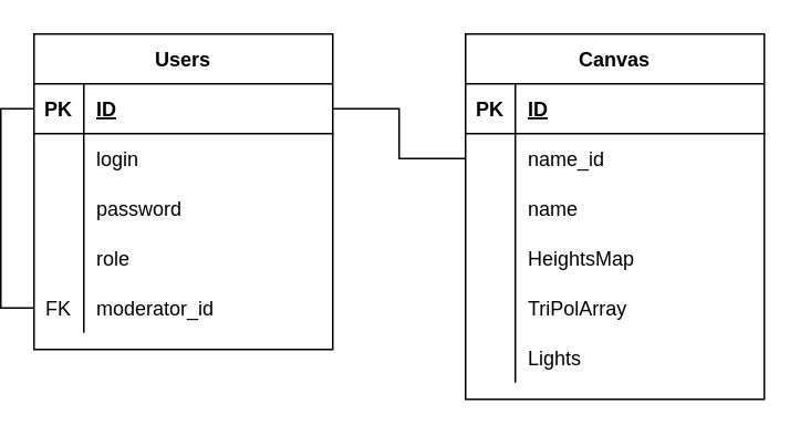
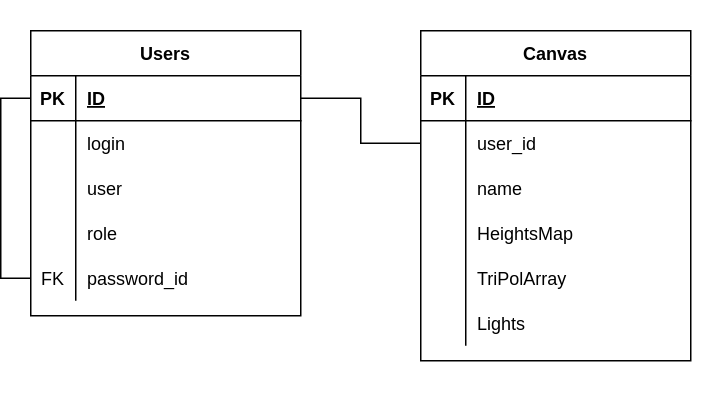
  <mxCell id="0" />
  <mxCell id="1" parent="0" />
  <mxCell id="2" style="edgeStyle=orthogonalEdgeStyle;rounded=0;orthogonalLoop=1;jettySize=auto;html=1;endArrow=none;" edge="1" parent="1" source="24" target="4"><mxGeometry relative="1" as="geometry" /></mxCell>
  <mxCell id="3" value="Users" style="shape=table;startSize=30;container=1;collapsible=1;childLayout=tableLayout;fixedRows=1;rowLines=0;fontStyle=1;align=center;resizeLast=1;" vertex="1" parent="1"><mxGeometry x="20" y="20" width="180" height="190" as="geometry" /></mxCell>
  <mxCell id="4" value="" style="shape=tableRow;horizontal=0;startSize=0;swimlaneHead=0;swimlaneBody=0;fillColor=none;collapsible=0;dropTarget=0;points=[[0,0.5],[1,0.5]];portConstraint=eastwest;top=0;left=0;right=0;bottom=1;" vertex="1" parent="3"><mxGeometry y="30" width="180" height="30" as="geometry" /></mxCell>
  <mxCell id="5" value="PK" style="shape=partialRectangle;connectable=0;fillColor=none;top=0;left=0;bottom=0;right=0;fontStyle=1;overflow=hidden;" vertex="1" parent="4"><mxGeometry width="30" height="30" as="geometry"><mxRectangle width="30" height="30" as="alternateBounds" /></mxGeometry></mxCell>
  <mxCell id="6" value="ID" style="shape=partialRectangle;connectable=0;fillColor=none;top=0;left=0;bottom=0;right=0;align=left;spacingLeft=6;fontStyle=5;overflow=hidden;" vertex="1" parent="4"><mxGeometry x="30" width="150" height="30" as="geometry"><mxRectangle width="150" height="30" as="alternateBounds" /></mxGeometry></mxCell>
  <mxCell id="7" value="" style="shape=tableRow;horizontal=0;startSize=0;swimlaneHead=0;swimlaneBody=0;fillColor=none;collapsible=0;dropTarget=0;points=[[0,0.5],[1,0.5]];portConstraint=eastwest;top=0;left=0;right=0;bottom=0;" vertex="1" parent="3"><mxGeometry y="60" width="180" height="30" as="geometry" /></mxCell>
  <mxCell id="8" value="" style="shape=partialRectangle;connectable=0;fillColor=none;top=0;left=0;bottom=0;right=0;editable=1;overflow=hidden;" vertex="1" parent="7"><mxGeometry width="30" height="30" as="geometry"><mxRectangle width="30" height="30" as="alternateBounds" /></mxGeometry></mxCell>
  <mxCell id="9" value="login" style="shape=partialRectangle;connectable=0;fillColor=none;top=0;left=0;bottom=0;right=0;align=left;spacingLeft=6;overflow=hidden;" vertex="1" parent="7"><mxGeometry x="30" width="150" height="30" as="geometry"><mxRectangle width="150" height="30" as="alternateBounds" /></mxGeometry></mxCell>
  <mxCell id="10" value="" style="shape=tableRow;horizontal=0;startSize=0;swimlaneHead=0;swimlaneBody=0;fillColor=none;collapsible=0;dropTarget=0;points=[[0,0.5],[1,0.5]];portConstraint=eastwest;top=0;left=0;right=0;bottom=0;" vertex="1" parent="3"><mxGeometry y="90" width="180" height="30" as="geometry" /></mxCell>
  <mxCell id="11" value="" style="shape=partialRectangle;connectable=0;fillColor=none;top=0;left=0;bottom=0;right=0;editable=1;overflow=hidden;" vertex="1" parent="10"><mxGeometry width="30" height="30" as="geometry"><mxRectangle width="30" height="30" as="alternateBounds" /></mxGeometry></mxCell>
- <mxCell id="12" value="password" style="shape=partialRectangle;connectable=0;fillColor=none;top=0;left=0;bottom=0;right=0;align=left;spacingLeft=6;overflow=hidden;" vertex="1" parent="10"><mxGeometry x="30" width="150" height="30" as="geometry"><mxRectangle width="150" height="30" as="alternateBounds" /></mxGeometry></mxCell>
+ <mxCell id="12" value="user" style="shape=partialRectangle;connectable=0;fillColor=none;top=0;left=0;bottom=0;right=0;align=left;spacingLeft=6;overflow=hidden;" vertex="1" parent="10"><mxGeometry x="30" width="150" height="30" as="geometry"><mxRectangle width="150" height="30" as="alternateBounds" /></mxGeometry></mxCell>
  <mxCell id="13" value="" style="shape=tableRow;horizontal=0;startSize=0;swimlaneHead=0;swimlaneBody=0;fillColor=none;collapsible=0;dropTarget=0;points=[[0,0.5],[1,0.5]];portConstraint=eastwest;top=0;left=0;right=0;bottom=0;" vertex="1" parent="3"><mxGeometry y="120" width="180" height="30" as="geometry" /></mxCell>
  <mxCell id="14" value="" style="shape=partialRectangle;connectable=0;fillColor=none;top=0;left=0;bottom=0;right=0;editable=1;overflow=hidden;" vertex="1" parent="13"><mxGeometry width="30" height="30" as="geometry"><mxRectangle width="30" height="30" as="alternateBounds" /></mxGeometry></mxCell>
  <mxCell id="15" value="role" style="shape=partialRectangle;connectable=0;fillColor=none;top=0;left=0;bottom=0;right=0;align=left;spacingLeft=6;overflow=hidden;" vertex="1" parent="13"><mxGeometry x="30" width="150" height="30" as="geometry"><mxRectangle width="150" height="30" as="alternateBounds" /></mxGeometry></mxCell>
  <mxCell id="16" value="" style="shape=tableRow;horizontal=0;startSize=0;swimlaneHead=0;swimlaneBody=0;fillColor=none;collapsible=0;dropTarget=0;points=[[0,0.5],[1,0.5]];portConstraint=eastwest;top=0;left=0;right=0;bottom=0;" vertex="1" parent="3"><mxGeometry y="150" width="180" height="30" as="geometry" /></mxCell>
  <mxCell id="17" value="FK" style="shape=partialRectangle;connectable=0;fillColor=none;top=0;left=0;bottom=0;right=0;editable=1;overflow=hidden;" vertex="1" parent="16"><mxGeometry width="30" height="30" as="geometry"><mxRectangle width="30" height="30" as="alternateBounds" /></mxGeometry></mxCell>
- <mxCell id="18" value="moderator_id" style="shape=partialRectangle;connectable=0;fillColor=none;top=0;left=0;bottom=0;right=0;align=left;spacingLeft=6;overflow=hidden;" vertex="1" parent="16"><mxGeometry x="30" width="150" height="30" as="geometry"><mxRectangle width="150" height="30" as="alternateBounds" /></mxGeometry></mxCell>
+ <mxCell id="18" value="password_id" style="shape=partialRectangle;connectable=0;fillColor=none;top=0;left=0;bottom=0;right=0;align=left;spacingLeft=6;overflow=hidden;" vertex="1" parent="16"><mxGeometry x="30" width="150" height="30" as="geometry"><mxRectangle width="150" height="30" as="alternateBounds" /></mxGeometry></mxCell>
  <mxCell id="19" style="edgeStyle=orthogonalEdgeStyle;rounded=0;orthogonalLoop=1;jettySize=auto;html=1;endArrow=none;" edge="1" parent="3" source="16" target="4"><mxGeometry relative="1" as="geometry"><mxPoint x="-80" y="170.0" as="sourcePoint" /><mxPoint x="-160" y="140" as="targetPoint" /><Array as="points"><mxPoint x="-20" y="165" /><mxPoint x="-20" y="45" /></Array></mxGeometry></mxCell>
  <mxCell id="20" value="Canvas" style="shape=table;startSize=30;container=1;collapsible=1;childLayout=tableLayout;fixedRows=1;rowLines=0;fontStyle=1;align=center;resizeLast=1;" vertex="1" parent="1"><mxGeometry x="280" y="20" width="180" height="220" as="geometry" /></mxCell>
  <mxCell id="21" value="" style="shape=tableRow;horizontal=0;startSize=0;swimlaneHead=0;swimlaneBody=0;fillColor=none;collapsible=0;dropTarget=0;points=[[0,0.5],[1,0.5]];portConstraint=eastwest;top=0;left=0;right=0;bottom=1;" vertex="1" parent="20"><mxGeometry y="30" width="180" height="30" as="geometry" /></mxCell>
  <mxCell id="22" value="PK" style="shape=partialRectangle;connectable=0;fillColor=none;top=0;left=0;bottom=0;right=0;fontStyle=1;overflow=hidden;" vertex="1" parent="21"><mxGeometry width="30" height="30" as="geometry"><mxRectangle width="30" height="30" as="alternateBounds" /></mxGeometry></mxCell>
  <mxCell id="23" value="ID" style="shape=partialRectangle;connectable=0;fillColor=none;top=0;left=0;bottom=0;right=0;align=left;spacingLeft=6;fontStyle=5;overflow=hidden;" vertex="1" parent="21"><mxGeometry x="30" width="150" height="30" as="geometry"><mxRectangle width="150" height="30" as="alternateBounds" /></mxGeometry></mxCell>
  <mxCell id="24" value="" style="shape=tableRow;horizontal=0;startSize=0;swimlaneHead=0;swimlaneBody=0;fillColor=none;collapsible=0;dropTarget=0;points=[[0,0.5],[1,0.5]];portConstraint=eastwest;top=0;left=0;right=0;bottom=0;" vertex="1" parent="20"><mxGeometry y="60" width="180" height="30" as="geometry" /></mxCell>
  <mxCell id="25" value="" style="shape=partialRectangle;connectable=0;fillColor=none;top=0;left=0;bottom=0;right=0;editable=1;overflow=hidden;" vertex="1" parent="24"><mxGeometry width="30" height="30" as="geometry"><mxRectangle width="30" height="30" as="alternateBounds" /></mxGeometry></mxCell>
- <mxCell id="26" value="name_id" style="shape=partialRectangle;connectable=0;fillColor=none;top=0;left=0;bottom=0;right=0;align=left;spacingLeft=6;overflow=hidden;" vertex="1" parent="24"><mxGeometry x="30" width="150" height="30" as="geometry"><mxRectangle width="150" height="30" as="alternateBounds" /></mxGeometry></mxCell>
+ <mxCell id="26" value="user_id" style="shape=partialRectangle;connectable=0;fillColor=none;top=0;left=0;bottom=0;right=0;align=left;spacingLeft=6;overflow=hidden;" vertex="1" parent="24"><mxGeometry x="30" width="150" height="30" as="geometry"><mxRectangle width="150" height="30" as="alternateBounds" /></mxGeometry></mxCell>
  <mxCell id="27" value="" style="shape=tableRow;horizontal=0;startSize=0;swimlaneHead=0;swimlaneBody=0;fillColor=none;collapsible=0;dropTarget=0;points=[[0,0.5],[1,0.5]];portConstraint=eastwest;top=0;left=0;right=0;bottom=0;" vertex="1" parent="20"><mxGeometry y="90" width="180" height="30" as="geometry" /></mxCell>
  <mxCell id="28" value="" style="shape=partialRectangle;connectable=0;fillColor=none;top=0;left=0;bottom=0;right=0;editable=1;overflow=hidden;" vertex="1" parent="27"><mxGeometry width="30" height="30" as="geometry"><mxRectangle width="30" height="30" as="alternateBounds" /></mxGeometry></mxCell>
  <mxCell id="29" value="name" style="shape=partialRectangle;connectable=0;fillColor=none;top=0;left=0;bottom=0;right=0;align=left;spacingLeft=6;overflow=hidden;" vertex="1" parent="27"><mxGeometry x="30" width="150" height="30" as="geometry"><mxRectangle width="150" height="30" as="alternateBounds" /></mxGeometry></mxCell>
  <mxCell id="30" value="" style="shape=tableRow;horizontal=0;startSize=0;swimlaneHead=0;swimlaneBody=0;fillColor=none;collapsible=0;dropTarget=0;points=[[0,0.5],[1,0.5]];portConstraint=eastwest;top=0;left=0;right=0;bottom=0;" vertex="1" parent="20"><mxGeometry y="120" width="180" height="30" as="geometry" /></mxCell>
  <mxCell id="31" value="" style="shape=partialRectangle;connectable=0;fillColor=none;top=0;left=0;bottom=0;right=0;editable=1;overflow=hidden;" vertex="1" parent="30"><mxGeometry width="30" height="30" as="geometry"><mxRectangle width="30" height="30" as="alternateBounds" /></mxGeometry></mxCell>
  <mxCell id="32" value="HeightsMap" style="shape=partialRectangle;connectable=0;fillColor=none;top=0;left=0;bottom=0;right=0;align=left;spacingLeft=6;overflow=hidden;" vertex="1" parent="30"><mxGeometry x="30" width="150" height="30" as="geometry"><mxRectangle width="150" height="30" as="alternateBounds" /></mxGeometry></mxCell>
  <mxCell id="33" value="" style="shape=tableRow;horizontal=0;startSize=0;swimlaneHead=0;swimlaneBody=0;fillColor=none;collapsible=0;dropTarget=0;points=[[0,0.5],[1,0.5]];portConstraint=eastwest;top=0;left=0;right=0;bottom=0;" vertex="1" parent="20"><mxGeometry y="150" width="180" height="30" as="geometry" /></mxCell>
  <mxCell id="34" value="" style="shape=partialRectangle;connectable=0;fillColor=none;top=0;left=0;bottom=0;right=0;editable=1;overflow=hidden;" vertex="1" parent="33"><mxGeometry width="30" height="30" as="geometry"><mxRectangle width="30" height="30" as="alternateBounds" /></mxGeometry></mxCell>
  <mxCell id="35" value="TriPolArray" style="shape=partialRectangle;connectable=0;fillColor=none;top=0;left=0;bottom=0;right=0;align=left;spacingLeft=6;overflow=hidden;" vertex="1" parent="33"><mxGeometry x="30" width="150" height="30" as="geometry"><mxRectangle width="150" height="30" as="alternateBounds" /></mxGeometry></mxCell>
  <mxCell id="36" value="" style="shape=tableRow;horizontal=0;startSize=0;swimlaneHead=0;swimlaneBody=0;fillColor=none;collapsible=0;dropTarget=0;points=[[0,0.5],[1,0.5]];portConstraint=eastwest;top=0;left=0;right=0;bottom=0;" vertex="1" parent="20"><mxGeometry y="180" width="180" height="30" as="geometry" /></mxCell>
  <mxCell id="37" value="" style="shape=partialRectangle;connectable=0;fillColor=none;top=0;left=0;bottom=0;right=0;editable=1;overflow=hidden;" vertex="1" parent="36"><mxGeometry width="30" height="30" as="geometry"><mxRectangle width="30" height="30" as="alternateBounds" /></mxGeometry></mxCell>
  <mxCell id="38" value="Lights" style="shape=partialRectangle;connectable=0;fillColor=none;top=0;left=0;bottom=0;right=0;align=left;spacingLeft=6;overflow=hidden;" vertex="1" parent="36"><mxGeometry x="30" width="150" height="30" as="geometry"><mxRectangle width="150" height="30" as="alternateBounds" /></mxGeometry></mxCell>
